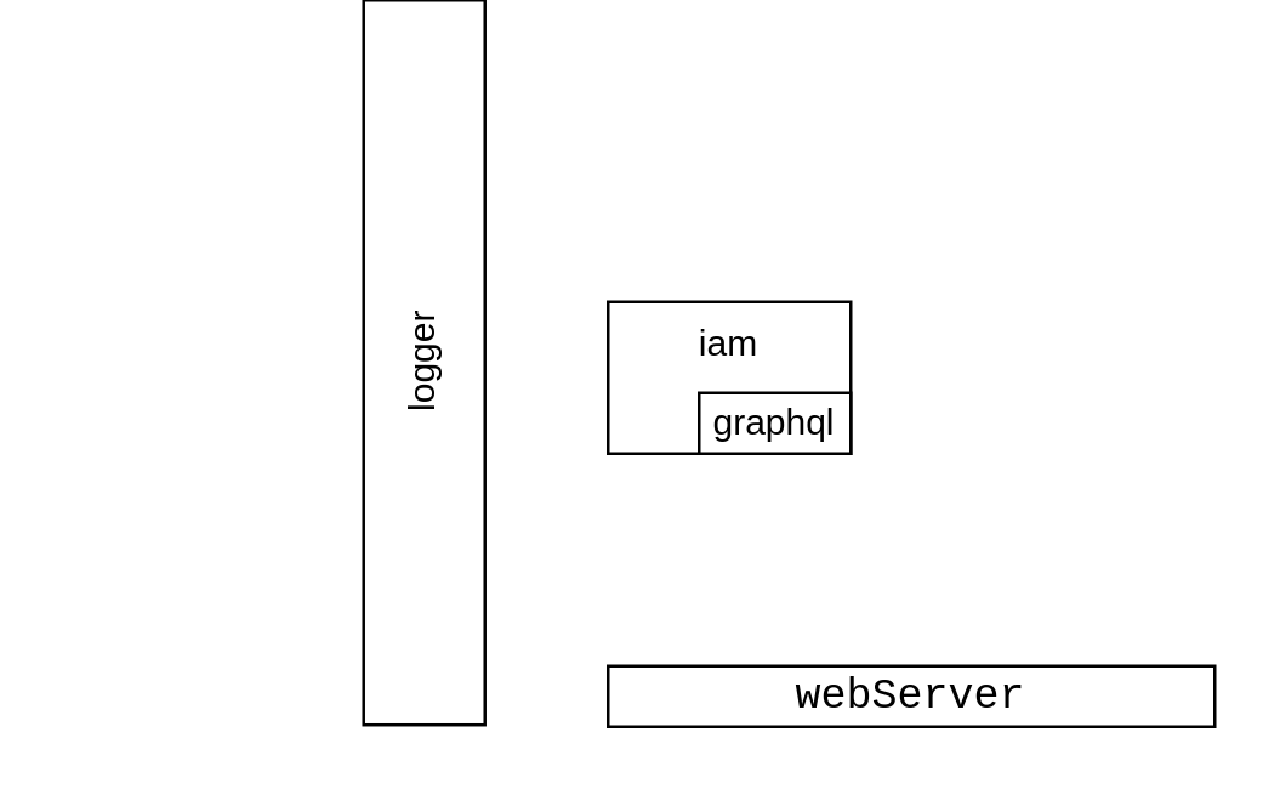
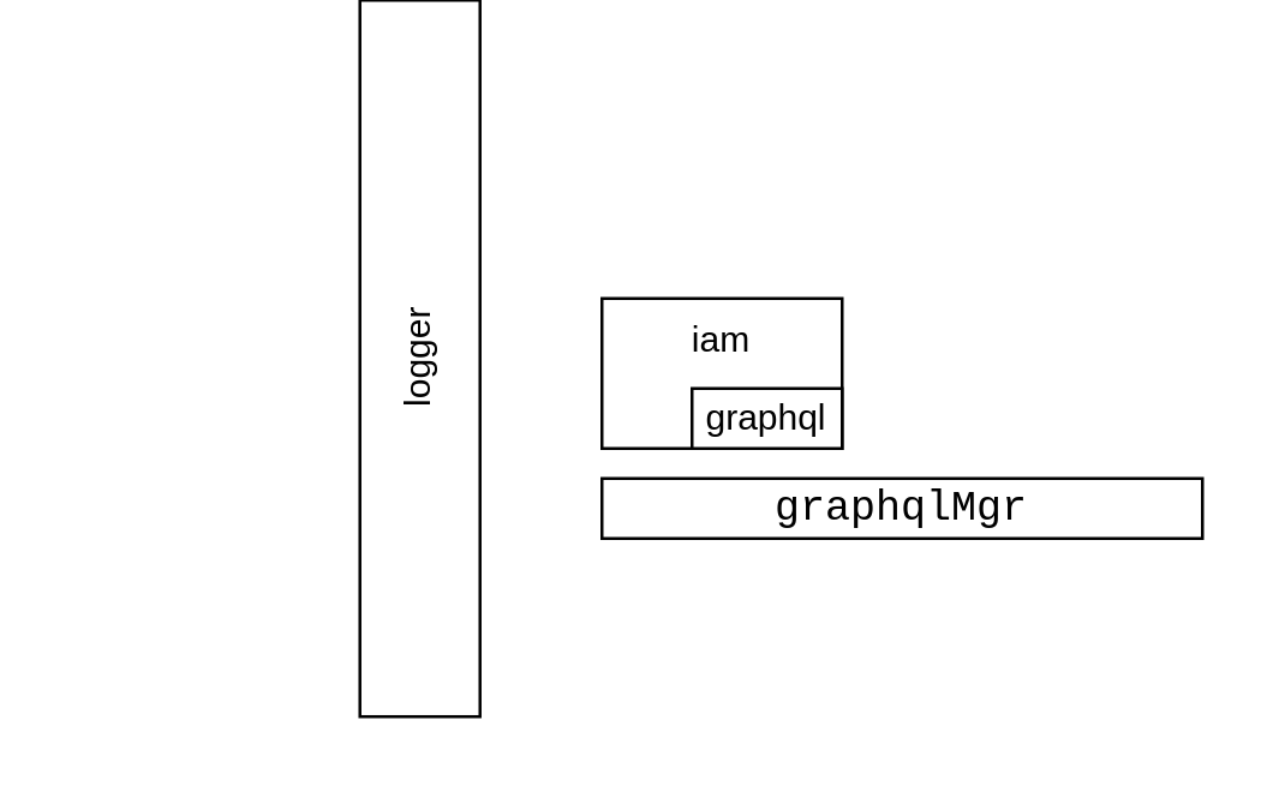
  <mxCell id="0" />
  <mxCell id="1" parent="0" />
  <mxCell id="2" value="logger" style="rounded=0;whiteSpace=wrap;html=1;rotation=-90;" vertex="1" parent="1"><mxGeometry x="20" y="20" width="238.79" height="40" as="geometry" /></mxCell>
- <mxCell id="4" value="&lt;div style=&quot;font-family: &amp;quot;jetbrains mono&amp;quot; , &amp;quot;menlo&amp;quot; , &amp;quot;monaco&amp;quot; , &amp;quot;courier new&amp;quot; , monospace ; font-size: 14px ; line-height: 21px&quot;&gt;&lt;div style=&quot;font-family: &amp;quot;jetbrains mono&amp;quot;, menlo, monaco, &amp;quot;courier new&amp;quot;, monospace; line-height: 21px;&quot;&gt;&lt;span style=&quot;&quot;&gt;webServer&lt;/span&gt;&lt;/div&gt;&lt;/div&gt;" style="rounded=0;whiteSpace=wrap;html=1;labelBackgroundColor=none;" vertex="1" parent="1"><mxGeometry x="200" y="140" width="200" height="20" as="geometry" /></mxCell>
+ <mxCell id="3" value="&lt;div style=&quot;font-family: &amp;quot;jetbrains mono&amp;quot;, menlo, monaco, &amp;quot;courier new&amp;quot;, monospace; font-size: 14px; line-height: 21px;&quot;&gt;&lt;span style=&quot;&quot;&gt;graphqlMgr&lt;/span&gt;&lt;/div&gt;" style="rounded=0;whiteSpace=wrap;html=1;labelBackgroundColor=none;" vertex="1" parent="1"><mxGeometry x="200" y="80" width="200" height="20" as="geometry" /></mxCell>
  <mxCell id="5" value="iam" style="rounded=0;whiteSpace=wrap;html=1;labelBackgroundColor=none;fontColor=#000000;verticalAlign=top;" vertex="1" parent="1"><mxGeometry x="200" y="20" width="80" height="50" as="geometry" /></mxCell>
  <mxCell id="6" value="graphql" style="rounded=0;whiteSpace=wrap;html=1;labelBackgroundColor=none;fontColor=#000000;" vertex="1" parent="1"><mxGeometry x="230" y="50" width="50" height="20" as="geometry" /></mxCell>
